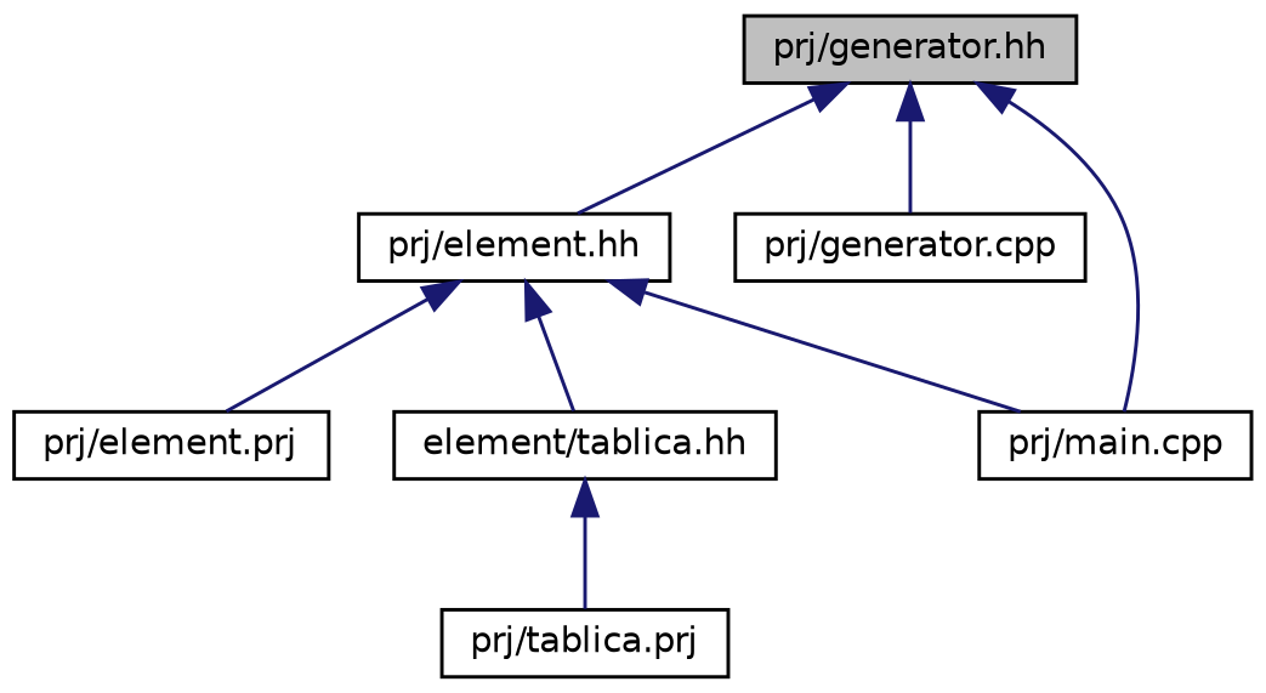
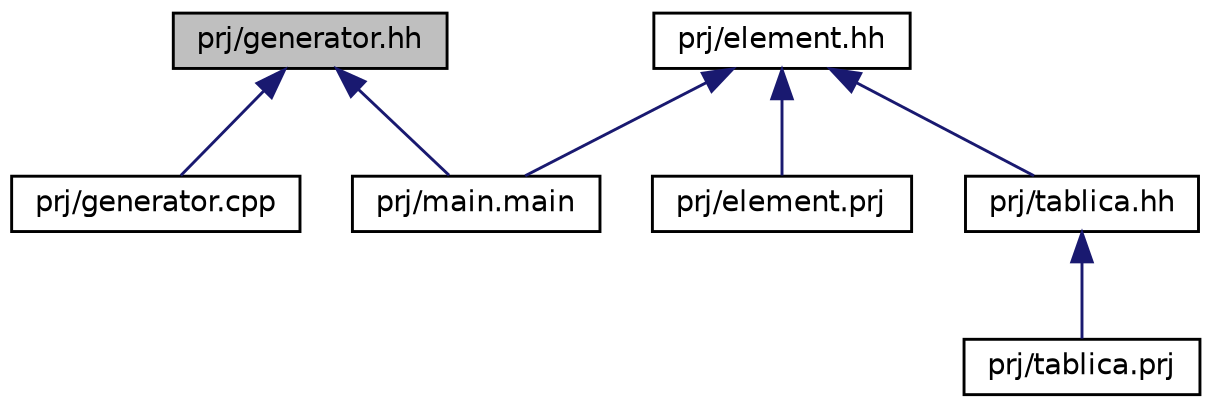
  digraph {
    node [color=black fillcolor=white fontname=Helvetica fontsize=10 shape=record style=filled]
    edge [color=midnightblue dir=back fontname=Helvetica fontsize=10 labelfontname=Helvetica labelfontsize=10 style=solid]
    n1 [fillcolor=grey75 fontcolor=black height=0.2 label="prj/generator.hh" width=0.4]
    n2 [height=0.2 label="prj/element.hh" width=0.4]
    n3 [height=0.2 label="prj/generator.cpp" width=0.4]
-   n4 [height=0.2 label="prj/main.cpp" width=0.4]
+   n4 [height=0.2 label="prj/main.main" width=0.4]
    n5 [height=0.2 label="prj/element.prj" width=0.4]
-   n6 [height=0.2 label="element/tablica.hh" width=0.4]
+   n6 [height=0.2 label="prj/tablica.hh" width=0.4]
    n7 [height=0.2 label="prj/tablica.prj" width=0.4]
-   n1 -> n2
    n1 -> n3
    n1 -> n4
    n2 -> n4
    n2 -> n5
    n2 -> n6
    n6 -> n7
  }
